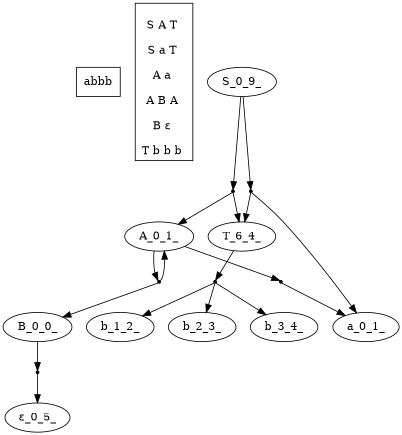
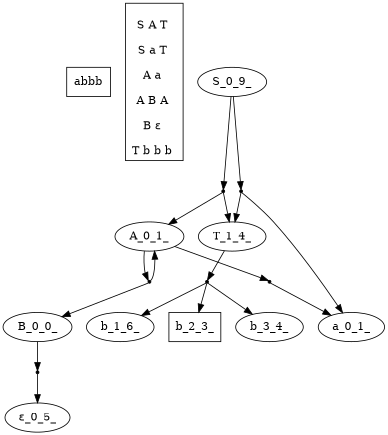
  digraph {
    splines=true
    node [ordering=out]
    n1 [label=abbb shape=rectangle ordering=""]
    n2 [label="\lS A T \n\lS a T \n\lA a \n\lA B A \n\lB ε \n\lT b b b " shape=rectangle ordering=""]
    n3 [label=S_0_9_]
    n4 [label=S_0_4_0 shape=point]
    n5 [label=S_0_4_1 shape=point]
    n6 [label=A_0_1_]
-   n7 [label=T_6_4_]
+   n7 [label=T_1_4_]
    n8 [label=a_0_1_]
    n9 [label=A_0_1_0 shape=point]
    n10 [label=A_0_1_1 shape=point]
    n11 [label=T_1_4_0 shape=point]
    n12 [label=B_0_0_]
-   n13 [label=b_1_2_]
-   n14 [label=b_2_3_]
+   n13 [label=b_1_6_]
+   n14 [label=b_2_3_ shape=box]
    n15 [label=b_3_4_]
    n16 [label=B_0_0_0 shape=point]
    n17 [label="ε_0_5_"]
    n3 -> n4
    n3 -> n5
    n4 -> n6
    n4 -> n7
    n5 -> n7
    n5 -> n8
    n6 -> n9
    n6 -> n10
    n7 -> n11
    n9 -> n6
    n9 -> n12
    n10 -> n8
    n11 -> n13
    n11 -> n14
    n11 -> n15
    n12 -> n16
    n16 -> n17
  }
